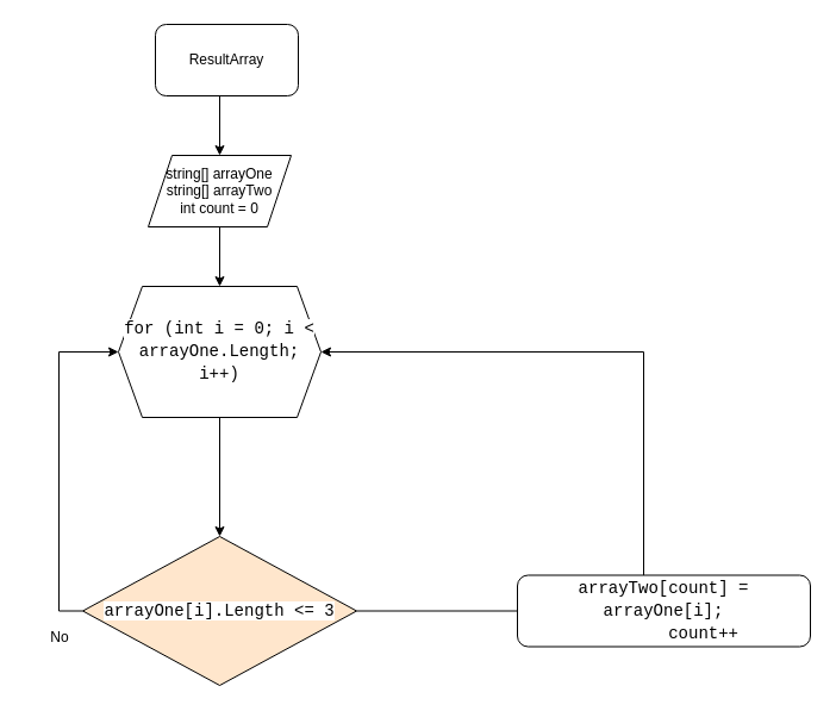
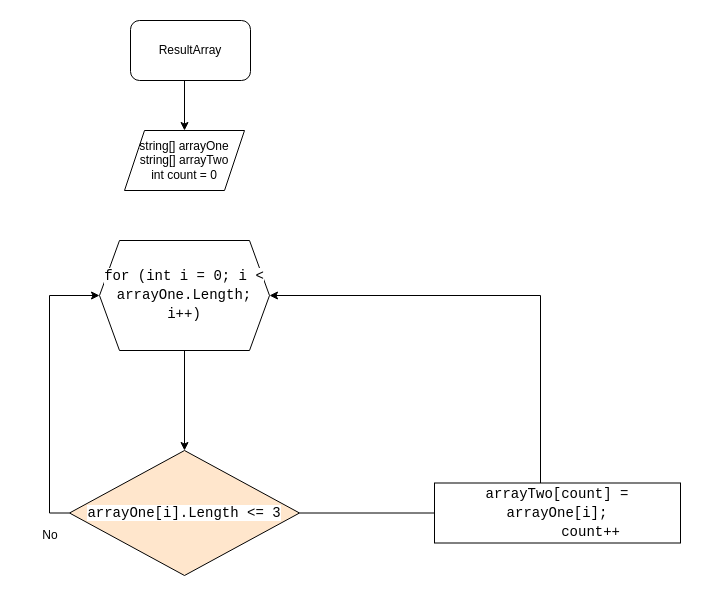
  <mxCell id="0" />
  <mxCell id="1" parent="0" />
  <mxCell id="2" value="ResultArray" style="rounded=1;whiteSpace=wrap;html=1;" vertex="1" parent="1"><mxGeometry x="130" y="20" width="120" height="60" as="geometry" /></mxCell>
- <mxCell id="3" style="edgeStyle=orthogonalEdgeStyle;rounded=0;orthogonalLoop=1;jettySize=auto;html=1;entryX=0.5;entryY=0;entryDx=0;entryDy=0;fontColor=#000000;" edge="1" parent="1" source="4" target="7"><mxGeometry relative="1" as="geometry" /></mxCell>
  <mxCell id="4" value="string[] arrayOne&lt;br&gt;string[] arrayTwo&lt;br&gt;int count = 0" style="shape=parallelogram;perimeter=parallelogramPerimeter;whiteSpace=wrap;html=1;fixedSize=1;" vertex="1" parent="1"><mxGeometry x="124" y="130" width="120" height="60" as="geometry" /></mxCell>
  <mxCell id="5" value="" style="endArrow=classic;html=1;rounded=0;" edge="1" parent="1" target="4"><mxGeometry width="50" height="50" relative="1" as="geometry"><mxPoint x="184" y="80" as="sourcePoint" /><mxPoint x="234" y="30" as="targetPoint" /></mxGeometry></mxCell>
  <mxCell id="6" value="" style="edgeStyle=orthogonalEdgeStyle;rounded=0;orthogonalLoop=1;jettySize=auto;html=1;fontColor=#000000;" edge="1" parent="1" source="7" target="10"><mxGeometry relative="1" as="geometry" /></mxCell>
  <mxCell id="7" value="&lt;div style=&quot;font-family: Consolas, &amp;quot;Courier New&amp;quot;, monospace; font-size: 14px; line-height: 19px;&quot;&gt;&lt;span style=&quot;background-color: rgb(255, 255, 255);&quot;&gt;for (int i = 0; i &amp;lt; arrayOne.Length; i++)&lt;/span&gt;&lt;/div&gt;" style="shape=hexagon;perimeter=hexagonPerimeter2;whiteSpace=wrap;html=1;fixedSize=1;" vertex="1" parent="1"><mxGeometry x="99" y="240" width="170" height="110" as="geometry" /></mxCell>
  <mxCell id="8" style="edgeStyle=orthogonalEdgeStyle;rounded=0;orthogonalLoop=1;jettySize=auto;html=1;entryX=0;entryY=0.5;entryDx=0;entryDy=0;fontColor=#000000;" edge="1" parent="1" source="10" target="7"><mxGeometry relative="1" as="geometry"><Array as="points"><mxPoint x="49" y="513" /><mxPoint x="49" y="295" /></Array></mxGeometry></mxCell>
  <mxCell id="9" value="" style="edgeStyle=orthogonalEdgeStyle;rounded=0;orthogonalLoop=1;jettySize=auto;html=1;fontColor=#000000;endArrow=none;" edge="1" parent="1" source="10" target="13"><mxGeometry relative="1" as="geometry" /></mxCell>
  <mxCell id="10" value="&lt;div style=&quot;font-family: Consolas, &amp;quot;Courier New&amp;quot;, monospace; font-size: 14px; line-height: 19px;&quot;&gt;&lt;span style=&quot;background-color: rgb(255, 255, 255);&quot;&gt;arrayOne[i].Length &amp;lt;= 3&lt;/span&gt;&lt;/div&gt;" style="rhombus;whiteSpace=wrap;html=1;fillColor=#ffe6cc;" vertex="1" parent="1"><mxGeometry x="69" y="450" width="230" height="125" as="geometry" /></mxCell>
  <mxCell id="11" value="No" style="text;html=1;strokeColor=none;fillColor=none;align=center;verticalAlign=middle;whiteSpace=wrap;rounded=0;labelBackgroundColor=#FFFFFF;fontColor=#000000;" vertex="1" parent="1"><mxGeometry x="20" y="520" width="60" height="30" as="geometry" /></mxCell>
  <mxCell id="12" style="edgeStyle=orthogonalEdgeStyle;rounded=0;orthogonalLoop=1;jettySize=auto;html=1;entryX=1;entryY=0.5;entryDx=0;entryDy=0;fontColor=#000000;" edge="1" parent="1" source="13" target="7"><mxGeometry relative="1" as="geometry"><Array as="points"><mxPoint x="540" y="295" /></Array></mxGeometry></mxCell>
- <mxCell id="13" value="&lt;div style=&quot;font-family: Consolas, &amp;quot;Courier New&amp;quot;, monospace; font-size: 14px; line-height: 19px;&quot;&gt;&lt;div style=&quot;&quot;&gt;&lt;span style=&quot;background-color: rgb(255, 255, 255);&quot;&gt;arrayTwo[count] = arrayOne[i];&lt;/span&gt;&lt;/div&gt;&lt;div style=&quot;&quot;&gt;&lt;span style=&quot;background-color: rgb(255, 255, 255);&quot;&gt;&amp;nbsp; &amp;nbsp; &amp;nbsp; &amp;nbsp; count++&lt;/span&gt;&lt;/div&gt;&lt;/div&gt;" style="whiteSpace=wrap;html=1;rounded=1;" vertex="1" parent="1"><mxGeometry x="434" y="482.5" width="246" height="60" as="geometry" /></mxCell>
+ <mxCell id="13" value="&lt;div style=&quot;font-family: Consolas, &amp;quot;Courier New&amp;quot;, monospace; font-size: 14px; line-height: 19px;&quot;&gt;&lt;div style=&quot;&quot;&gt;&lt;span style=&quot;background-color: rgb(255, 255, 255);&quot;&gt;arrayTwo[count] = arrayOne[i];&lt;/span&gt;&lt;/div&gt;&lt;div style=&quot;&quot;&gt;&lt;span style=&quot;background-color: rgb(255, 255, 255);&quot;&gt;&amp;nbsp; &amp;nbsp; &amp;nbsp; &amp;nbsp; count++&lt;/span&gt;&lt;/div&gt;&lt;/div&gt;" style="whiteSpace=wrap;html=1;" vertex="1" parent="1"><mxGeometry x="434" y="482.5" width="246" height="60" as="geometry" /></mxCell>
